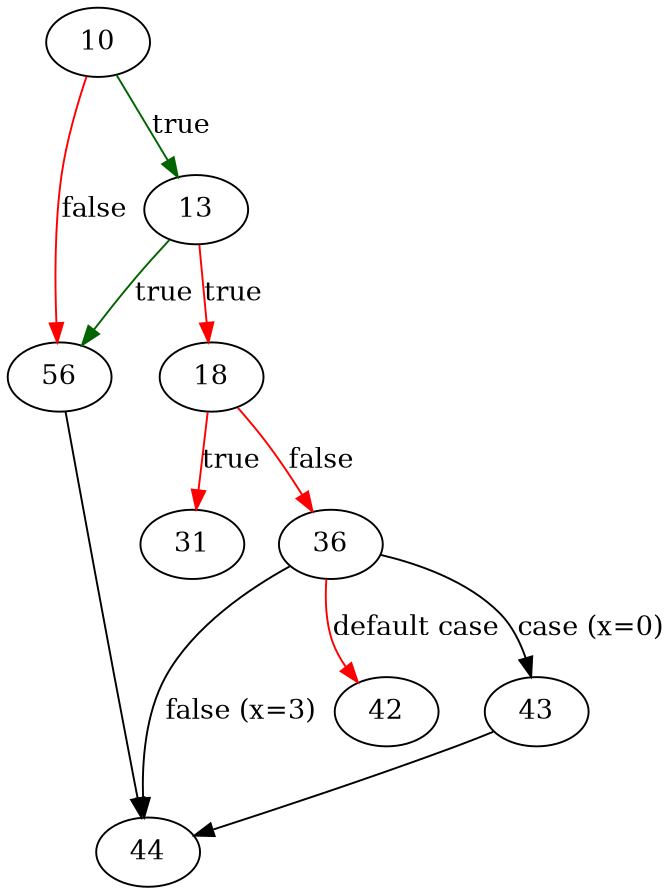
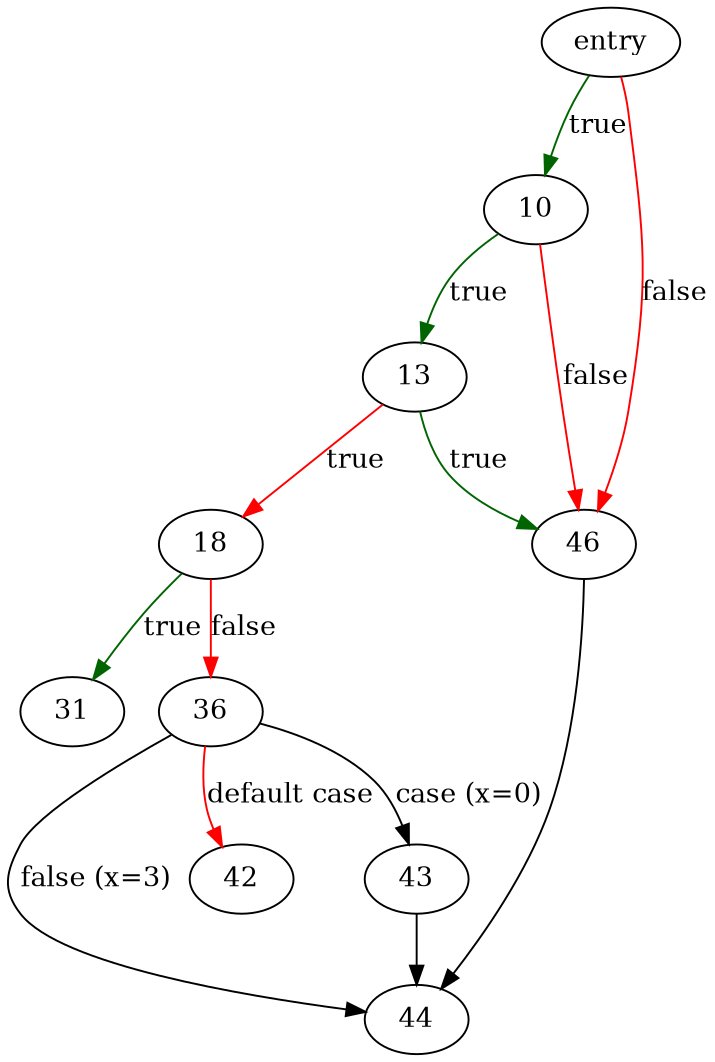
  digraph {
    edge [color=red]
+   n1 [label=entry]
    10
-   46 [label=56]
+   46
    13
    44
    18
    31
    36
    42
    43
+   n1 -> 10 [color=darkgreen label=true]
+   n1 -> 46 [label=false]
    10 -> 46 [label=false]
    10 -> 13 [color=darkgreen label=true]
    46 -> 44 [color=""]
    13 -> 46 [color=darkgreen label=true]
    13 -> 18 [label=true]
-   18 -> 31 [label=true]
+   18 -> 31 [color=darkgreen label=true]
    18 -> 36 [label=false]
    36 -> 44 [label="false (x=3)" color=""]
    36 -> 42 [label="default case"]
    36 -> 43 [label="case (x=0)" color=""]
    43 -> 44 [color=""]
  }
